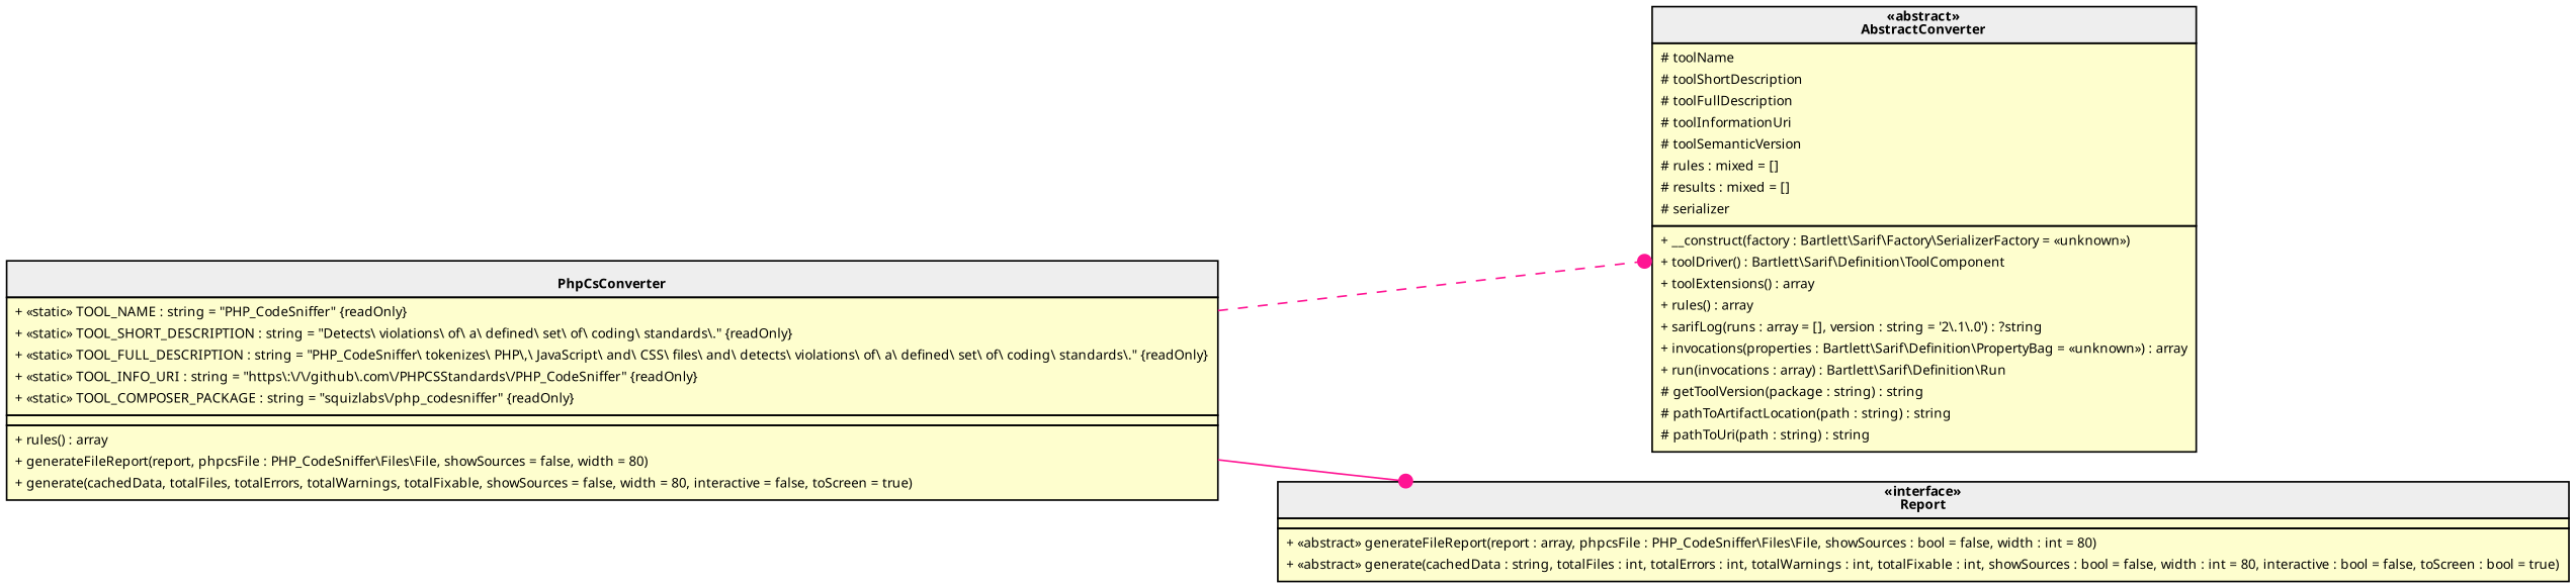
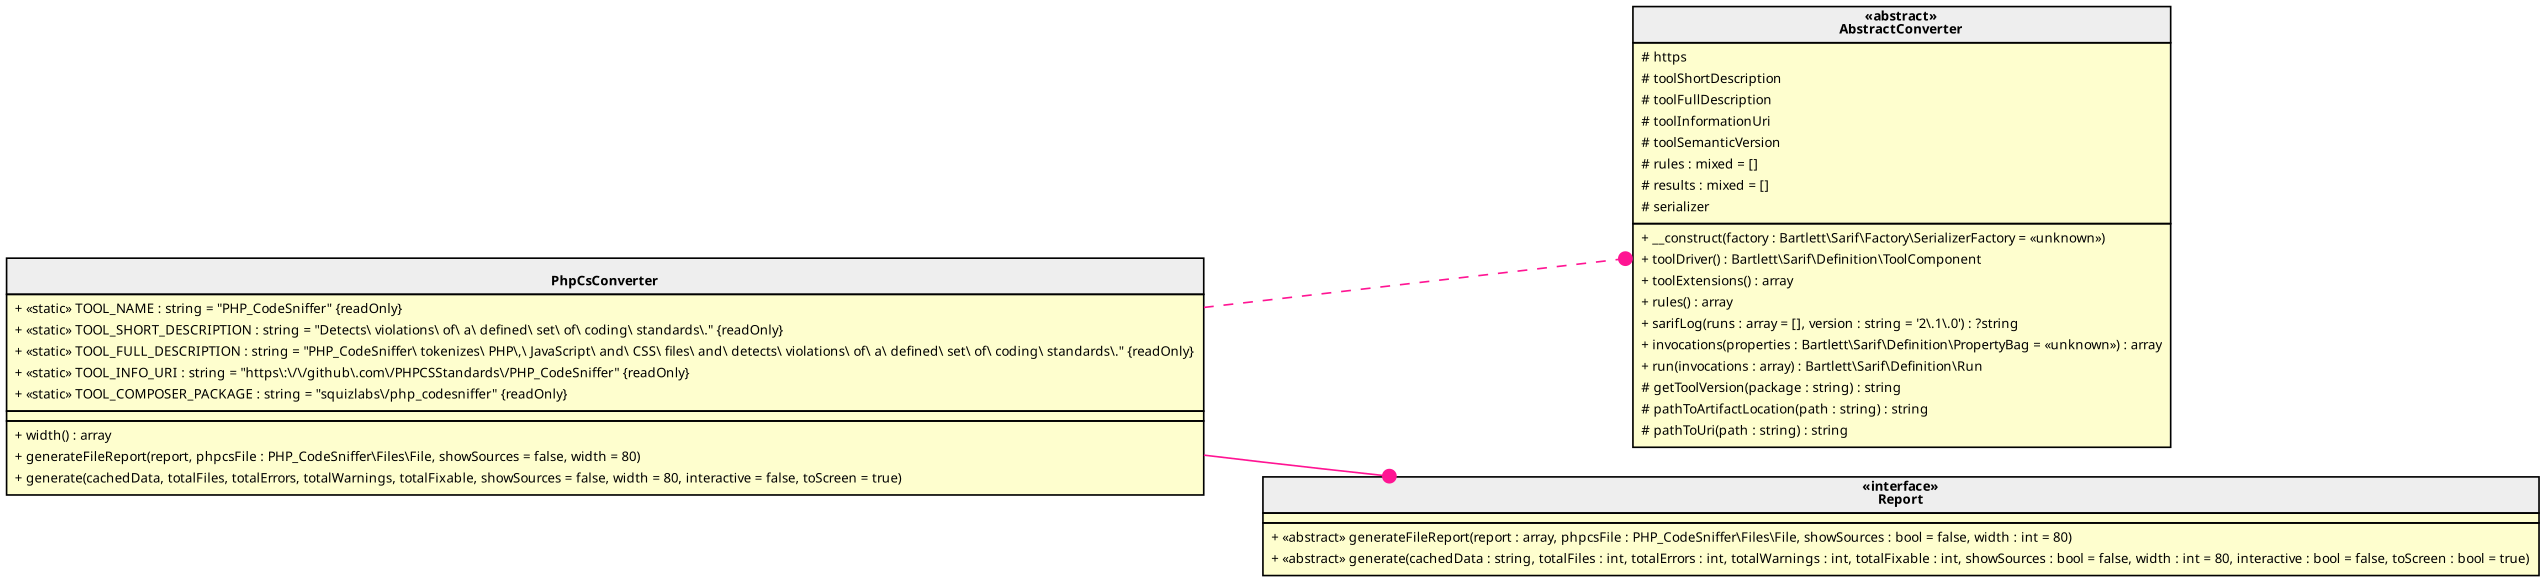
  digraph {
    rankdir=LR
    node [fillcolor="#FEFECE" fontname=Verdana fontsize=8 margin=0 shape=none style=filled]
    edge [arrowhead=dot color=deeppink fontname=Verdana fontsize=8]
-   n1 [label=< <table cellspacing="0" border="0" cellborder="1">     <tr><td bgcolor="#eeeeee"><b><br/>PhpCsConverter</b></td></tr>     <tr><td><table border="0" cellspacing="0" cellpadding="2">     <tr><td align="left">+ «static» TOOL_NAME : string = "PHP_CodeSniffer" {readOnly}</td></tr>     <tr><td align="left">+ «static» TOOL_SHORT_DESCRIPTION : string = "Detects\ violations\ of\ a\ defined\ set\ of\ coding\ standards\." {readOnly}</td></tr>     <tr><td align="left">+ «static» TOOL_FULL_DESCRIPTION : string = "PHP_CodeSniffer\ tokenizes\ PHP\,\ JavaScript\ and\ CSS\ files\ and\ detects\ violations\ of\ a\ defined\ set\ of\ coding\ standards\." {readOnly}</td></tr>     <tr><td align="left">+ «static» TOOL_INFO_URI : string = "https\:\/\/github\.com\/PHPCSStandards\/PHP_CodeSniffer" {readOnly}</td></tr>     <tr><td align="left">+ «static» TOOL_COMPOSER_PACKAGE : string = "squizlabs\/php_codesniffer" {readOnly}</td></tr> </table></td></tr>     <tr><td></td></tr>     <tr><td><table border="0" cellspacing="0" cellpadding="2">     <tr><td align="left">+ rules() : array</td></tr>     <tr><td align="left">+ generateFileReport(report, phpcsFile : PHP_CodeSniffer\\Files\\File, showSources = false, width = 80)</td></tr>     <tr><td align="left">+ generate(cachedData, totalFiles, totalErrors, totalWarnings, totalFixable, showSources = false, width = 80, interactive = false, toScreen = true)</td></tr> </table></td></tr> </table>>]
-   n2 [label=< <table cellspacing="0" border="0" cellborder="1">     <tr><td bgcolor="#eeeeee"><b>«abstract»<br/>AbstractConverter</b></td></tr>     <tr><td><table border="0" cellspacing="0" cellpadding="2">     <tr><td align="left"># toolName</td></tr>     <tr><td align="left"># toolShortDescription</td></tr>     <tr><td align="left"># toolFullDescription</td></tr>     <tr><td align="left"># toolInformationUri</td></tr>     <tr><td align="left"># toolSemanticVersion</td></tr>     <tr><td align="left"># rules : mixed = []</td></tr>     <tr><td align="left"># results : mixed = []</td></tr>     <tr><td align="left"># serializer</td></tr> </table></td></tr>     <tr><td><table border="0" cellspacing="0" cellpadding="2">     <tr><td align="left">+ __construct(factory : Bartlett\\Sarif\\Factory\\SerializerFactory = «unknown»)</td></tr>     <tr><td align="left">+ toolDriver() : Bartlett\\Sarif\\Definition\\ToolComponent</td></tr>     <tr><td align="left">+ toolExtensions() : array</td></tr>     <tr><td align="left">+ rules() : array</td></tr>     <tr><td align="left">+ sarifLog(runs : array = [], version : string = '2\.1\.0') : ?string</td></tr>     <tr><td align="left">+ invocations(properties : Bartlett\\Sarif\\Definition\\PropertyBag = «unknown») : array</td></tr>     <tr><td align="left">+ run(invocations : array) : Bartlett\\Sarif\\Definition\\Run</td></tr>     <tr><td align="left"># getToolVersion(package : string) : string</td></tr>     <tr><td align="left"># pathToArtifactLocation(path : string) : string</td></tr>     <tr><td align="left"># pathToUri(path : string) : string</td></tr> </table></td></tr> </table>>]
+   n1 [label=< <table cellspacing="0" border="0" cellborder="1">     <tr><td bgcolor="#eeeeee"><b><br/>PhpCsConverter</b></td></tr>     <tr><td><table border="0" cellspacing="0" cellpadding="2">     <tr><td align="left">+ «static» TOOL_NAME : string = "PHP_CodeSniffer" {readOnly}</td></tr>     <tr><td align="left">+ «static» TOOL_SHORT_DESCRIPTION : string = "Detects\ violations\ of\ a\ defined\ set\ of\ coding\ standards\." {readOnly}</td></tr>     <tr><td align="left">+ «static» TOOL_FULL_DESCRIPTION : string = "PHP_CodeSniffer\ tokenizes\ PHP\,\ JavaScript\ and\ CSS\ files\ and\ detects\ violations\ of\ a\ defined\ set\ of\ coding\ standards\." {readOnly}</td></tr>     <tr><td align="left">+ «static» TOOL_INFO_URI : string = "https\:\/\/github\.com\/PHPCSStandards\/PHP_CodeSniffer" {readOnly}</td></tr>     <tr><td align="left">+ «static» TOOL_COMPOSER_PACKAGE : string = "squizlabs\/php_codesniffer" {readOnly}</td></tr> </table></td></tr>     <tr><td></td></tr>     <tr><td><table border="0" cellspacing="0" cellpadding="2">     <tr><td align="left">+ width() : array</td></tr>     <tr><td align="left">+ generateFileReport(report, phpcsFile : PHP_CodeSniffer\\Files\\File, showSources = false, width = 80)</td></tr>     <tr><td align="left">+ generate(cachedData, totalFiles, totalErrors, totalWarnings, totalFixable, showSources = false, width = 80, interactive = false, toScreen = true)</td></tr> </table></td></tr> </table>>]
+   n2 [label=< <table cellspacing="0" border="0" cellborder="1">     <tr><td bgcolor="#eeeeee"><b>«abstract»<br/>AbstractConverter</b></td></tr>     <tr><td><table border="0" cellspacing="0" cellpadding="2">     <tr><td align="left"># https</td></tr>     <tr><td align="left"># toolShortDescription</td></tr>     <tr><td align="left"># toolFullDescription</td></tr>     <tr><td align="left"># toolInformationUri</td></tr>     <tr><td align="left"># toolSemanticVersion</td></tr>     <tr><td align="left"># rules : mixed = []</td></tr>     <tr><td align="left"># results : mixed = []</td></tr>     <tr><td align="left"># serializer</td></tr> </table></td></tr>     <tr><td><table border="0" cellspacing="0" cellpadding="2">     <tr><td align="left">+ __construct(factory : Bartlett\\Sarif\\Factory\\SerializerFactory = «unknown»)</td></tr>     <tr><td align="left">+ toolDriver() : Bartlett\\Sarif\\Definition\\ToolComponent</td></tr>     <tr><td align="left">+ toolExtensions() : array</td></tr>     <tr><td align="left">+ rules() : array</td></tr>     <tr><td align="left">+ sarifLog(runs : array = [], version : string = '2\.1\.0') : ?string</td></tr>     <tr><td align="left">+ invocations(properties : Bartlett\\Sarif\\Definition\\PropertyBag = «unknown») : array</td></tr>     <tr><td align="left">+ run(invocations : array) : Bartlett\\Sarif\\Definition\\Run</td></tr>     <tr><td align="left"># getToolVersion(package : string) : string</td></tr>     <tr><td align="left"># pathToArtifactLocation(path : string) : string</td></tr>     <tr><td align="left"># pathToUri(path : string) : string</td></tr> </table></td></tr> </table>>]
    n3 [label=< <table cellspacing="0" border="0" cellborder="1">     <tr><td bgcolor="#eeeeee"><b>«interface»<br/>Report</b></td></tr>     <tr><td></td></tr>     <tr><td><table border="0" cellspacing="0" cellpadding="2">     <tr><td align="left">+ «abstract» generateFileReport(report : array, phpcsFile : PHP_CodeSniffer\\Files\\File, showSources : bool = false, width : int = 80)</td></tr>     <tr><td align="left">+ «abstract» generate(cachedData : string, totalFiles : int, totalErrors : int, totalWarnings : int, totalFixable : int, showSources : bool = false, width : int = 80, interactive : bool = false, toScreen : bool = true)</td></tr> </table></td></tr> </table>>]
    subgraph sub_1 {
      bgcolor=BurlyWood
      label="Bartlett\\Sarif\\Converter"
      n1
      n2
    }
    subgraph sub_2 {
      label="PHP_CodeSniffer\\Reports"
      n3
    }
    n1 -> n2 [style=dashed]
    n1 -> n3 [style=solid]
  }
